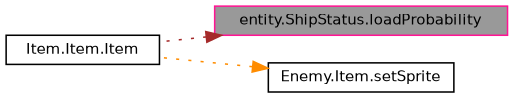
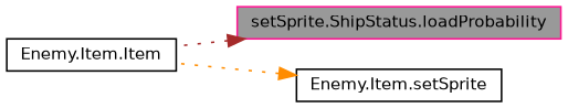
  digraph {
    rankdir=RL
    node [color=black fillcolor=white fontname=Helvetica fontsize=10 shape=box style=filled]
    edge [dir=back fontname=Helvetica fontsize=10 labelfontname=Helvetica labelfontsize=10 style=dotted]
-   n1 [color=deeppink fillcolor=grey60 fontcolor=black height=0.2 label="entity.ShipStatus.loadProbability" width=0.4]
-   n2 [height=0.2 label="Item.Item.Item" width=0.4]
+   n1 [color=deeppink fillcolor=grey60 fontcolor=black height=0.2 label="setSprite.ShipStatus.loadProbability" width=0.4]
+   n2 [height=0.2 label="Enemy.Item.Item" width=0.4]
    n3 [height=0.2 label="Enemy.Item.setSprite" width=0.4]
    n1 -> n2 [color=brown]
    n3 -> n2 [color=darkorange]
  }
